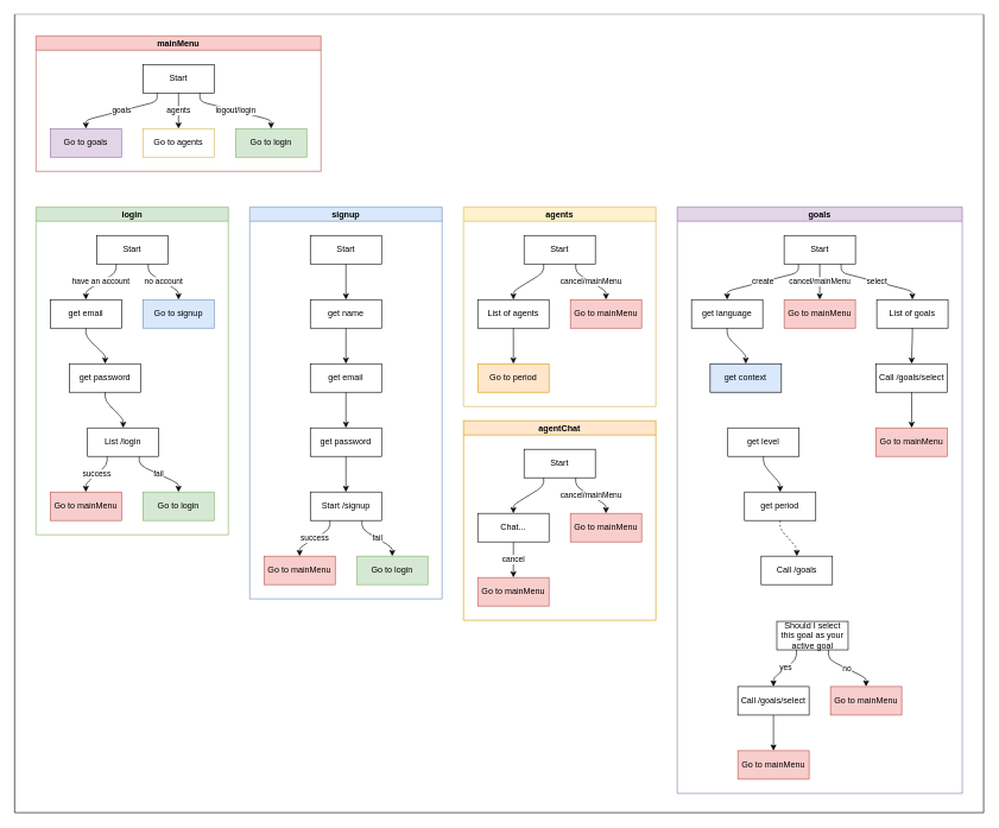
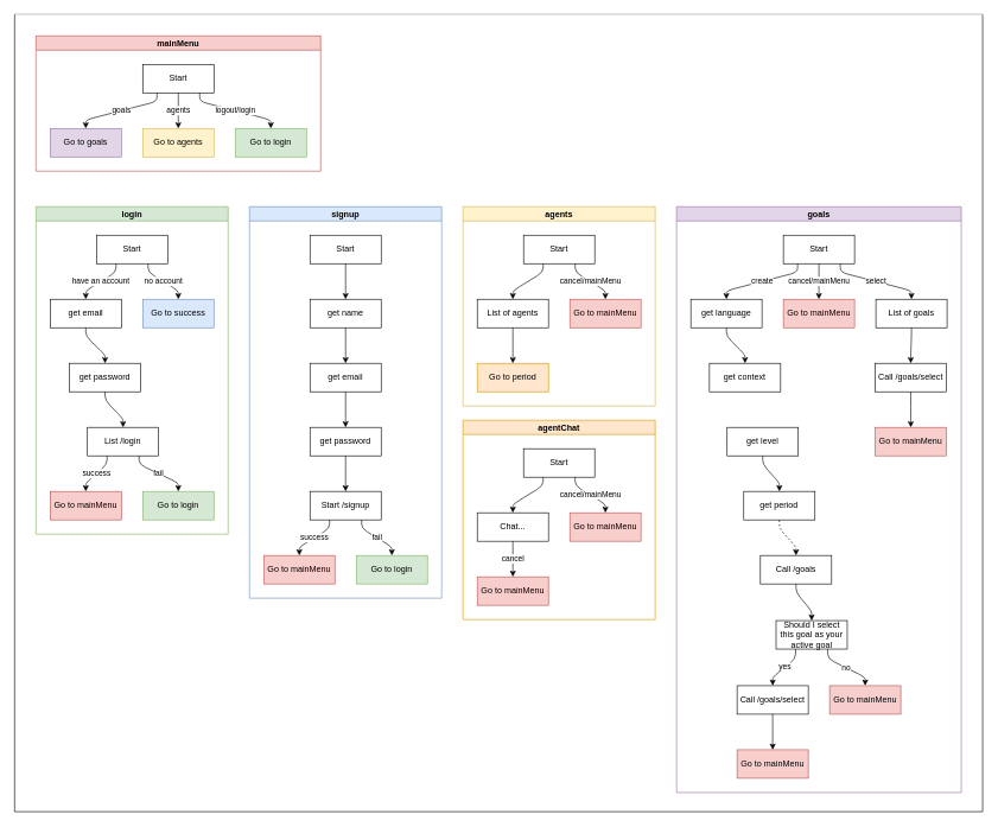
  <mxCell id="0" />
  <mxCell id="1" parent="0" />
  <mxCell id="2" value="" style="swimlane;startSize=0;fillStyle=solid;fillColor=#330033;swimlaneFillColor=default;gradientColor=none;" vertex="1" parent="1"><mxGeometry x="20" y="20" width="1360" height="1120" as="geometry" /></mxCell>
  <mxCell id="3" value="login" style="swimlane;startSize=20;horizontal=1;childLayout=flowLayout;flowOrientation=north;resizable=0;interRankCellSpacing=50;containerType=tree;fontSize=12;fillColor=#d5e8d4;strokeColor=#82b366;" vertex="1" parent="1"><mxGeometry x="50" y="290" width="270" height="460" as="geometry" /></mxCell>
  <mxCell id="4" value="Start" style="whiteSpace=wrap;html=1;" vertex="1" parent="3"><mxGeometry x="85" y="40" width="100" height="40" as="geometry" /></mxCell>
  <mxCell id="5" value="get email" style="whiteSpace=wrap;html=1;" vertex="1" parent="3"><mxGeometry x="20" y="130" width="100" height="40" as="geometry" /></mxCell>
  <mxCell id="6" value="have an account" style="html=1;rounded=1;curved=0;sourcePerimeterSpacing=0;targetPerimeterSpacing=0;startSize=6;endSize=6;noEdgeStyle=1;orthogonal=1;" edge="1" parent="3" source="4" target="5"><mxGeometry relative="1" as="geometry"><Array as="points"><mxPoint x="112.5" y="92" /><mxPoint x="70" y="118" /></Array></mxGeometry></mxCell>
- <mxCell id="7" value="Go to signup" style="whiteSpace=wrap;html=1;fillColor=#dae8fc;strokeColor=#6c8ebf;" vertex="1" parent="3"><mxGeometry x="150" y="130" width="100" height="40" as="geometry" /></mxCell>
+ <mxCell id="7" value="Go to success" style="whiteSpace=wrap;html=1;fillColor=#dae8fc;strokeColor=#6c8ebf;" vertex="1" parent="3"><mxGeometry x="150" y="130" width="100" height="40" as="geometry" /></mxCell>
  <mxCell id="8" value="no account" style="html=1;rounded=1;curved=0;sourcePerimeterSpacing=0;targetPerimeterSpacing=0;startSize=6;endSize=6;noEdgeStyle=1;orthogonal=1;" edge="1" parent="3" source="4" target="7"><mxGeometry relative="1" as="geometry"><Array as="points"><mxPoint x="157.5" y="92" /><mxPoint x="200" y="118" /></Array></mxGeometry></mxCell>
  <mxCell id="9" value="" style="html=1;rounded=1;curved=0;sourcePerimeterSpacing=0;targetPerimeterSpacing=0;startSize=6;endSize=6;noEdgeStyle=1;orthogonal=1;" edge="1" target="10" source="5" parent="3"><mxGeometry relative="1" as="geometry"><mxPoint x="683" y="1240" as="sourcePoint" /><Array as="points"><mxPoint x="70" y="182" /><mxPoint x="97.083" y="208" /></Array></mxGeometry></mxCell>
  <mxCell id="10" value="get password" style="whiteSpace=wrap;html=1;" vertex="1" parent="3"><mxGeometry x="47.083" y="220" width="100" height="40" as="geometry" /></mxCell>
  <mxCell id="11" value="" style="html=1;rounded=1;curved=0;sourcePerimeterSpacing=0;targetPerimeterSpacing=0;startSize=6;endSize=6;noEdgeStyle=1;orthogonal=1;" edge="1" target="12" source="10" parent="3"><mxGeometry relative="1" as="geometry"><mxPoint x="600" y="1250" as="sourcePoint" /><Array as="points"><mxPoint x="97.083" y="272" /><mxPoint x="122.361" y="298" /></Array></mxGeometry></mxCell>
  <mxCell id="12" value="List /login" style="whiteSpace=wrap;html=1;" vertex="1" parent="3"><mxGeometry x="72.361" y="310" width="100" height="40" as="geometry" /></mxCell>
  <mxCell id="13" value="success" style="html=1;rounded=1;curved=0;sourcePerimeterSpacing=0;targetPerimeterSpacing=0;startSize=6;endSize=6;noEdgeStyle=1;orthogonal=1;" edge="1" target="14" source="12" parent="3"><mxGeometry relative="1" as="geometry"><mxPoint x="561" y="1260" as="sourcePoint" /><Array as="points"><mxPoint x="99.861" y="362" /><mxPoint x="70" y="388" /></Array></mxGeometry></mxCell>
  <mxCell id="14" value="Go to mainMenu" style="whiteSpace=wrap;html=1;fillColor=#f8cecc;strokeColor=#b85450;" vertex="1" parent="3"><mxGeometry x="20" y="400" width="100" height="40" as="geometry" /></mxCell>
  <mxCell id="15" value="fail" style="html=1;rounded=1;curved=0;sourcePerimeterSpacing=0;targetPerimeterSpacing=0;startSize=6;endSize=6;noEdgeStyle=1;orthogonal=1;" edge="1" target="16" source="12" parent="3"><mxGeometry relative="1" as="geometry"><mxPoint x="443" y="1020" as="sourcePoint" /><Array as="points"><mxPoint x="144.861" y="362" /><mxPoint x="200" y="388" /></Array></mxGeometry></mxCell>
  <mxCell id="16" value="Go to login" style="whiteSpace=wrap;html=1;fillColor=#d5e8d4;strokeColor=#82b366;" vertex="1" parent="3"><mxGeometry x="150" y="400" width="100" height="40" as="geometry" /></mxCell>
  <mxCell id="17" value="signup" style="swimlane;startSize=20;horizontal=1;childLayout=flowLayout;flowOrientation=north;resizable=0;interRankCellSpacing=50;containerType=tree;fontSize=12;fillColor=#dae8fc;strokeColor=#6c8ebf;" vertex="1" parent="1"><mxGeometry x="350" y="290" width="270" height="550" as="geometry" /></mxCell>
  <mxCell id="18" value="Start" style="whiteSpace=wrap;html=1;" vertex="1" parent="17"><mxGeometry x="85" y="40" width="100" height="40" as="geometry" /></mxCell>
  <mxCell id="19" value="get name" style="whiteSpace=wrap;html=1;" vertex="1" parent="17"><mxGeometry x="85" y="130" width="100" height="40" as="geometry" /></mxCell>
  <mxCell id="20" value="" style="html=1;rounded=1;curved=0;sourcePerimeterSpacing=0;targetPerimeterSpacing=0;startSize=6;endSize=6;noEdgeStyle=1;orthogonal=1;" edge="1" parent="17" source="18" target="19"><mxGeometry relative="1" as="geometry"><Array as="points"><mxPoint x="135" y="92" /><mxPoint x="135" y="118" /></Array></mxGeometry></mxCell>
  <mxCell id="21" value="" style="html=1;rounded=1;curved=0;sourcePerimeterSpacing=0;targetPerimeterSpacing=0;startSize=6;endSize=6;noEdgeStyle=1;orthogonal=1;" edge="1" target="22" source="19" parent="17"><mxGeometry relative="1" as="geometry"><Array as="points"><mxPoint x="135" y="182" /><mxPoint x="135" y="208" /></Array><mxPoint x="1320" y="2000" as="sourcePoint" /></mxGeometry></mxCell>
  <mxCell id="22" value="get email" style="whiteSpace=wrap;html=1;" vertex="1" parent="17"><mxGeometry x="85" y="220" width="100" height="40" as="geometry" /></mxCell>
  <mxCell id="23" value="" style="html=1;rounded=1;curved=0;sourcePerimeterSpacing=0;targetPerimeterSpacing=0;startSize=6;endSize=6;noEdgeStyle=1;orthogonal=1;" edge="1" target="24" source="22" parent="17"><mxGeometry relative="1" as="geometry"><Array as="points"><mxPoint x="135" y="272" /><mxPoint x="135" y="298" /></Array><mxPoint x="1260" y="1970" as="sourcePoint" /></mxGeometry></mxCell>
  <mxCell id="24" value="get password" style="whiteSpace=wrap;html=1;" vertex="1" parent="17"><mxGeometry x="85" y="310" width="100" height="40" as="geometry" /></mxCell>
  <mxCell id="25" value="" style="html=1;rounded=1;curved=0;sourcePerimeterSpacing=0;targetPerimeterSpacing=0;startSize=6;endSize=6;noEdgeStyle=1;orthogonal=1;" edge="1" target="26" source="24" parent="17"><mxGeometry relative="1" as="geometry"><Array as="points"><mxPoint x="135" y="362" /><mxPoint x="135" y="388" /></Array><mxPoint x="995" y="1580" as="sourcePoint" /></mxGeometry></mxCell>
  <mxCell id="26" value="Start /signup" style="whiteSpace=wrap;html=1;" vertex="1" parent="17"><mxGeometry x="85" y="400" width="100" height="40" as="geometry" /></mxCell>
  <mxCell id="27" value="success" style="html=1;rounded=1;curved=0;sourcePerimeterSpacing=0;targetPerimeterSpacing=0;startSize=6;endSize=6;noEdgeStyle=1;orthogonal=1;" edge="1" target="28" source="26" parent="17"><mxGeometry relative="1" as="geometry"><Array as="points"><mxPoint x="112.5" y="452" /><mxPoint x="70" y="478" /></Array><mxPoint x="735" y="1770" as="sourcePoint" /></mxGeometry></mxCell>
  <mxCell id="28" value="Go to mainMenu" style="whiteSpace=wrap;html=1;fillColor=#f8cecc;strokeColor=#b85450;" vertex="1" parent="17"><mxGeometry x="20" y="490" width="100" height="40" as="geometry" /></mxCell>
  <mxCell id="29" value="fail" style="html=1;rounded=1;curved=0;sourcePerimeterSpacing=0;targetPerimeterSpacing=0;startSize=6;endSize=6;noEdgeStyle=1;orthogonal=1;" edge="1" target="30" source="26" parent="17"><mxGeometry relative="1" as="geometry"><Array as="points"><mxPoint x="157.5" y="452" /><mxPoint x="200" y="478" /></Array><mxPoint x="475" y="1570" as="sourcePoint" /></mxGeometry></mxCell>
  <mxCell id="30" value="Go to login" style="whiteSpace=wrap;html=1;fillColor=#d5e8d4;strokeColor=#82b366;" vertex="1" parent="17"><mxGeometry x="150" y="490" width="100" height="40" as="geometry" /></mxCell>
  <mxCell id="31" value="mainMenu" style="swimlane;startSize=20;horizontal=1;childLayout=flowLayout;flowOrientation=north;resizable=0;interRankCellSpacing=50;containerType=tree;fontSize=12;fillColor=#f8cecc;strokeColor=#b85450;" vertex="1" parent="1"><mxGeometry x="50" y="50" width="400" height="190" as="geometry" /></mxCell>
  <mxCell id="32" value="Start" style="whiteSpace=wrap;html=1;" vertex="1" parent="31"><mxGeometry x="150" y="40" width="100" height="40" as="geometry" /></mxCell>
  <mxCell id="33" value="Go to goals" style="whiteSpace=wrap;html=1;fillColor=#e1d5e7;strokeColor=#9673a6;" vertex="1" parent="31"><mxGeometry x="20" y="130" width="100" height="40" as="geometry" /></mxCell>
  <mxCell id="34" value="goals" style="html=1;rounded=1;curved=0;sourcePerimeterSpacing=0;targetPerimeterSpacing=0;startSize=6;endSize=6;noEdgeStyle=1;orthogonal=1;" edge="1" parent="31" source="32" target="33"><mxGeometry relative="1" as="geometry"><Array as="points"><mxPoint x="170" y="92" /><mxPoint x="70" y="118" /></Array></mxGeometry></mxCell>
  <mxCell id="35" value="agents" style="edgeStyle=none;html=1;noEdgeStyle=1;orthogonal=1;" edge="1" source="32" target="36" parent="31"><mxGeometry relative="1" as="geometry"><Array as="points"><mxPoint x="200" y="94" /><mxPoint x="200" y="118" /></Array></mxGeometry></mxCell>
- <mxCell id="36" value="Go to agents" style="whiteSpace=wrap;html=1;fillColor=#ffffff;strokeColor=#d6b656;" vertex="1" parent="31"><mxGeometry x="150" y="130" width="100" height="40" as="geometry" /></mxCell>
+ <mxCell id="36" value="Go to agents" style="whiteSpace=wrap;html=1;fillColor=#fff2cc;strokeColor=#d6b656;" vertex="1" parent="31"><mxGeometry x="150" y="130" width="100" height="40" as="geometry" /></mxCell>
  <mxCell id="37" value="logout/login" style="edgeStyle=none;html=1;noEdgeStyle=1;orthogonal=1;" edge="1" source="32" target="38" parent="31"><mxGeometry relative="1" as="geometry"><Array as="points"><mxPoint x="230" y="92" /><mxPoint x="330" y="118" /></Array></mxGeometry></mxCell>
  <mxCell id="38" value="Go to login" style="whiteSpace=wrap;html=1;fillColor=#d5e8d4;strokeColor=#82b366;" vertex="1" parent="31"><mxGeometry x="280" y="130" width="100" height="40" as="geometry" /></mxCell>
  <mxCell id="39" value="agents" style="swimlane;startSize=20;horizontal=1;childLayout=flowLayout;flowOrientation=north;resizable=0;interRankCellSpacing=50;containerType=tree;fontSize=12;fillColor=#fff2cc;strokeColor=#d6b656;" vertex="1" parent="1"><mxGeometry x="650" y="290" width="270" height="280" as="geometry" /></mxCell>
  <mxCell id="40" value="Start" style="whiteSpace=wrap;html=1;" vertex="1" parent="39"><mxGeometry x="85" y="40" width="100" height="40" as="geometry" /></mxCell>
  <mxCell id="41" value="" style="edgeStyle=none;html=1;noEdgeStyle=1;orthogonal=1;" edge="1" source="40" target="42" parent="39"><mxGeometry relative="1" as="geometry"><Array as="points"><mxPoint x="112.5" y="92" /><mxPoint x="70" y="118" /></Array></mxGeometry></mxCell>
  <mxCell id="42" value="List of agents" style="whiteSpace=wrap;html=1;" vertex="1" parent="39"><mxGeometry x="20" y="130" width="100" height="40" as="geometry" /></mxCell>
  <mxCell id="43" value="cancel/mainMenu" style="edgeStyle=none;html=1;noEdgeStyle=1;orthogonal=1;" edge="1" source="40" target="44" parent="39"><mxGeometry relative="1" as="geometry"><Array as="points"><mxPoint x="157.5" y="92" /><mxPoint x="200" y="118" /></Array></mxGeometry></mxCell>
  <mxCell id="44" value="Go to mainMenu" style="whiteSpace=wrap;html=1;fillColor=#f8cecc;strokeColor=#b85450;" vertex="1" parent="39"><mxGeometry x="150" y="130" width="100" height="40" as="geometry" /></mxCell>
  <mxCell id="45" value="" style="edgeStyle=none;html=1;noEdgeStyle=1;orthogonal=1;" edge="1" target="46" source="42" parent="39"><mxGeometry relative="1" as="geometry"><mxPoint x="983" y="750" as="sourcePoint" /><Array as="points"><mxPoint x="70" y="182" /><mxPoint x="70" y="208" /></Array></mxGeometry></mxCell>
  <mxCell id="46" value="Go to period" style="whiteSpace=wrap;html=1;fillColor=#ffe6cc;strokeColor=#d79b00;" vertex="1" parent="39"><mxGeometry x="20" y="220" width="100" height="40" as="geometry" /></mxCell>
  <mxCell id="47" value="agentChat" style="swimlane;startSize=20;horizontal=1;childLayout=flowLayout;flowOrientation=north;resizable=0;interRankCellSpacing=50;containerType=tree;fontSize=12;fillColor=#ffe6cc;strokeColor=#d79b00;" vertex="1" parent="1"><mxGeometry x="650" y="590" width="270" height="280" as="geometry" /></mxCell>
  <mxCell id="48" value="Start" style="whiteSpace=wrap;html=1;" vertex="1" parent="47"><mxGeometry x="85" y="40" width="100" height="40" as="geometry" /></mxCell>
  <mxCell id="49" value="" style="edgeStyle=none;html=1;noEdgeStyle=1;orthogonal=1;" edge="1" parent="47" source="48" target="50"><mxGeometry relative="1" as="geometry"><Array as="points"><mxPoint x="112.5" y="92" /><mxPoint x="70" y="118" /></Array></mxGeometry></mxCell>
  <mxCell id="50" value="Chat..." style="whiteSpace=wrap;html=1;" vertex="1" parent="47"><mxGeometry x="20" y="130" width="100" height="40" as="geometry" /></mxCell>
  <mxCell id="51" value="cancel/mainMenu" style="edgeStyle=none;html=1;noEdgeStyle=1;orthogonal=1;" edge="1" parent="47" source="48" target="52"><mxGeometry relative="1" as="geometry"><Array as="points"><mxPoint x="157.5" y="92" /><mxPoint x="200" y="118" /></Array></mxGeometry></mxCell>
  <mxCell id="52" value="Go to mainMenu" style="whiteSpace=wrap;html=1;fillColor=#f8cecc;strokeColor=#b85450;" vertex="1" parent="47"><mxGeometry x="150" y="130" width="100" height="40" as="geometry" /></mxCell>
  <mxCell id="53" value="cancel" style="edgeStyle=none;html=1;noEdgeStyle=1;orthogonal=1;" edge="1" target="54" source="50" parent="47"><mxGeometry relative="1" as="geometry"><Array as="points"><mxPoint x="70" y="182" /><mxPoint x="70" y="208" /></Array><mxPoint x="853" y="860" as="sourcePoint" /></mxGeometry></mxCell>
  <mxCell id="54" value="Go to mainMenu" style="whiteSpace=wrap;html=1;fillColor=#f8cecc;strokeColor=#b85450;" vertex="1" parent="47"><mxGeometry x="20" y="220" width="100" height="40" as="geometry" /></mxCell>
  <mxCell id="55" value="goals" style="swimlane;startSize=20;horizontal=1;childLayout=flowLayout;flowOrientation=north;resizable=0;interRankCellSpacing=50;containerType=tree;fontSize=12;fillColor=#e1d5e7;strokeColor=#9673a6;" vertex="1" parent="1"><mxGeometry x="950" y="290" width="400" height="823" as="geometry" /></mxCell>
  <mxCell id="56" value="Start" style="whiteSpace=wrap;html=1;" vertex="1" parent="55"><mxGeometry x="150" y="40" width="100" height="40" as="geometry" /></mxCell>
  <mxCell id="57" value="create" style="edgeStyle=none;html=1;noEdgeStyle=1;orthogonal=1;" edge="1" parent="55" source="56" target="58"><mxGeometry relative="1" as="geometry"><Array as="points"><mxPoint x="170" y="92" /><mxPoint x="70" y="118" /></Array></mxGeometry></mxCell>
  <mxCell id="58" value="get language" style="whiteSpace=wrap;html=1;" vertex="1" parent="55"><mxGeometry x="20" y="130" width="100" height="40" as="geometry" /></mxCell>
  <mxCell id="59" value="cancel/mainMenu" style="edgeStyle=none;html=1;noEdgeStyle=1;orthogonal=1;" edge="1" parent="55" source="56" target="60"><mxGeometry relative="1" as="geometry"><Array as="points"><mxPoint x="200" y="94" /><mxPoint x="200" y="118" /></Array></mxGeometry></mxCell>
  <mxCell id="60" value="Go to mainMenu" style="whiteSpace=wrap;html=1;fillColor=#f8cecc;strokeColor=#b85450;" vertex="1" parent="55"><mxGeometry x="150" y="130" width="100" height="40" as="geometry" /></mxCell>
  <mxCell id="61" value="" style="edgeStyle=none;html=1;noEdgeStyle=1;orthogonal=1;" edge="1" target="62" source="58" parent="55"><mxGeometry relative="1" as="geometry"><Array as="points"><mxPoint x="70" y="182" /><mxPoint x="96.175" y="208" /></Array><mxPoint x="1633" y="1520" as="sourcePoint" /></mxGeometry></mxCell>
- <mxCell id="62" value="get context" style="whiteSpace=wrap;html=1;fillColor=#dae8fc;" vertex="1" parent="55"><mxGeometry x="46.175" y="220" width="100" height="40" as="geometry" /></mxCell>
+ <mxCell id="62" value="get context" style="whiteSpace=wrap;html=1;" vertex="1" parent="55"><mxGeometry x="46.175" y="220" width="100" height="40" as="geometry" /></mxCell>
  <mxCell id="63" value="get level" style="whiteSpace=wrap;html=1;" vertex="1" parent="55"><mxGeometry x="70.993" y="310" width="100" height="40" as="geometry" /></mxCell>
  <mxCell id="64" value="" style="edgeStyle=none;html=1;noEdgeStyle=1;orthogonal=1;" edge="1" target="65" source="63" parent="55"><mxGeometry relative="1" as="geometry"><Array as="points"><mxPoint x="120.993" y="362" /><mxPoint x="144.389" y="388" /></Array><mxPoint x="1511" y="1540" as="sourcePoint" /></mxGeometry></mxCell>
  <mxCell id="65" value="get period" style="whiteSpace=wrap;html=1;" vertex="1" parent="55"><mxGeometry x="94.389" y="400" width="100" height="40" as="geometry" /></mxCell>
  <mxCell id="66" value="" style="edgeStyle=none;html=1;noEdgeStyle=1;orthogonal=1;dashed=1;" edge="1" target="67" source="65" parent="55"><mxGeometry relative="1" as="geometry"><Array as="points"><mxPoint x="144.389" y="452" /><mxPoint x="167.785" y="478" /></Array><mxPoint x="1475" y="1550" as="sourcePoint" /></mxGeometry></mxCell>
  <mxCell id="67" value="Call /goals" style="whiteSpace=wrap;html=1;" vertex="1" parent="55"><mxGeometry x="117.785" y="490" width="100" height="40" as="geometry" /></mxCell>
  <mxCell id="68" value="select" style="edgeStyle=none;html=1;noEdgeStyle=1;orthogonal=1;" edge="1" source="56" target="69" parent="55"><mxGeometry relative="1" as="geometry"><Array as="points"><mxPoint x="230" y="92" /><mxPoint x="330" y="118" /></Array></mxGeometry></mxCell>
  <mxCell id="69" value="List of goals" style="whiteSpace=wrap;html=1;" vertex="1" parent="55"><mxGeometry x="280" y="130" width="100" height="40" as="geometry" /></mxCell>
  <mxCell id="70" value="" style="edgeStyle=none;html=1;noEdgeStyle=1;orthogonal=1;" edge="1" target="71" source="69" parent="55"><mxGeometry relative="1" as="geometry"><mxPoint x="1550" y="1120" as="sourcePoint" /><Array as="points"><mxPoint x="330" y="182" /><mxPoint x="328.984" y="208" /></Array></mxGeometry></mxCell>
  <mxCell id="71" value="Call /goals/select" style="whiteSpace=wrap;html=1;" vertex="1" parent="55"><mxGeometry x="278.984" y="220" width="100" height="40" as="geometry" /></mxCell>
+ <mxCell id="72" value="" style="edgeStyle=none;html=1;noEdgeStyle=1;orthogonal=1;" edge="1" target="73" source="67" parent="55"><mxGeometry relative="1" as="geometry"><Array as="points"><mxPoint x="167.785" y="542" /><mxPoint x="189.758" y="568" /></Array><mxPoint x="1319" y="1320" as="sourcePoint" /></mxGeometry></mxCell>
  <mxCell id="73" value="Should I select this goal as your active goal" style="whiteSpace=wrap;html=1;" vertex="1" parent="55"><mxGeometry x="139.758" y="581.5" width="100" height="40" as="geometry" /></mxCell>
  <mxCell id="74" value="yes" style="edgeStyle=none;html=1;noEdgeStyle=1;orthogonal=1;" edge="1" target="75" source="73" parent="55"><mxGeometry relative="1" as="geometry"><Array as="points"><mxPoint x="167.258" y="635" /><mxPoint x="135" y="661" /></Array><mxPoint x="1301" y="1330" as="sourcePoint" /></mxGeometry></mxCell>
  <mxCell id="75" value="Call /goals/select" style="whiteSpace=wrap;html=1;" vertex="1" parent="55"><mxGeometry x="85" y="673" width="100" height="40" as="geometry" /></mxCell>
  <mxCell id="76" value="" style="edgeStyle=none;html=1;noEdgeStyle=1;orthogonal=1;" edge="1" target="77" source="75" parent="55"><mxGeometry relative="1" as="geometry"><Array as="points"><mxPoint x="135" y="725" /><mxPoint x="135" y="751" /></Array><mxPoint x="1283" y="1342" as="sourcePoint" /></mxGeometry></mxCell>
  <mxCell id="77" value="Go to mainMenu" style="whiteSpace=wrap;html=1;fillColor=#f8cecc;strokeColor=#b85450;" vertex="1" parent="55"><mxGeometry x="85" y="763" width="100" height="40" as="geometry" /></mxCell>
  <mxCell id="78" value="no" style="edgeStyle=none;html=1;noEdgeStyle=1;orthogonal=1;" edge="1" target="79" source="73" parent="55"><mxGeometry relative="1" as="geometry"><Array as="points"><mxPoint x="212.258" y="635" /><mxPoint x="265" y="661" /></Array><mxPoint x="1250" y="1170" as="sourcePoint" /></mxGeometry></mxCell>
  <mxCell id="79" value="Go to mainMenu" style="whiteSpace=wrap;html=1;fillColor=#f8cecc;strokeColor=#b85450;" vertex="1" parent="55"><mxGeometry x="215" y="673" width="100" height="40" as="geometry" /></mxCell>
  <mxCell id="80" value="" style="edgeStyle=none;html=1;noEdgeStyle=1;orthogonal=1;" edge="1" target="81" source="71" parent="55"><mxGeometry relative="1" as="geometry"><mxPoint x="1410" y="730" as="sourcePoint" /><Array as="points"><mxPoint x="328.984" y="272" /><mxPoint x="328.984" y="298" /></Array></mxGeometry></mxCell>
  <mxCell id="81" value="Go to mainMenu" style="whiteSpace=wrap;html=1;fillColor=#f8cecc;strokeColor=#b85450;" vertex="1" parent="55"><mxGeometry x="278.984" y="310" width="100" height="40" as="geometry" /></mxCell>
